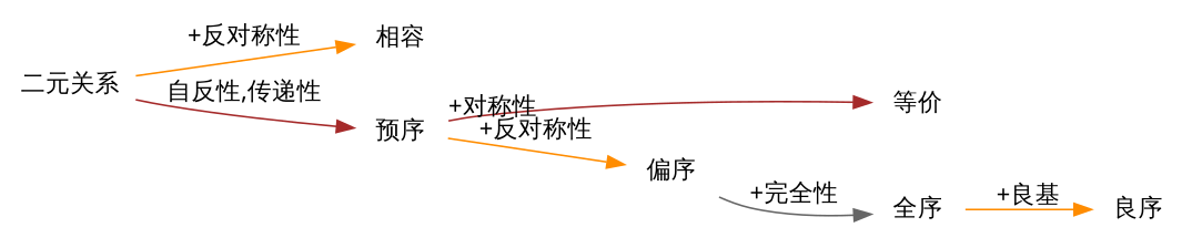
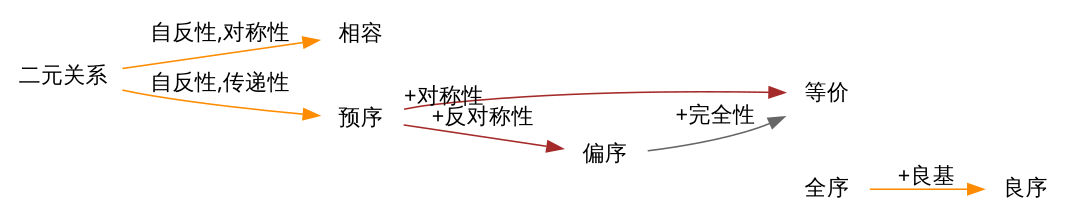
  digraph {
    rankdir=LR
    node [fontname="Microsoft Yahei" shape=plaintext]
    edge [color=darkorange fontname="Microsoft-Yahei" splines=ortho]
    "二元关系"
    "相容"
    "预序"
    "等价"
    "偏序"
    "全序"
    "良序"
-   "二元关系" -> "相容" [label="+反对称性"]
-   "二元关系" -> "预序" [color=brown label="自反性,传递性"]
+   "二元关系" -> "相容" [label="自反性,对称性"]
+   "二元关系" -> "预序" [label="自反性,传递性"]
    "预序" -> "等价" [color=brown taillabel="+对称性"]
-   "预序" -> "偏序" [label="+反对称性"]
-   "偏序" -> "全序" [color=gray40 label="+完全性"]
+   "预序" -> "偏序" [color=brown label="+反对称性"]
+   "偏序" -> "等价" [color=gray40 label="+完全性"]
    "全序" -> "良序" [label="+良基"]
  }
